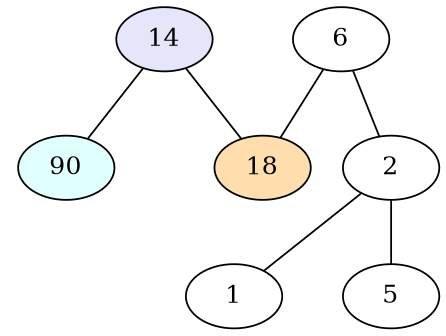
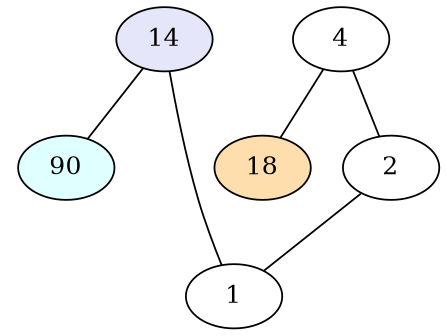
  digraph {
    edge [arrowhead=none]
    none [style=invisible]
    n2 [label=2]
-   6
+   6 [label=4]
    18 [fillcolor="#FFDEAD" style=filled]
    1
-   5
    14 [fillcolor="#E6E6FA" style=filled]
    n8 [fillcolor="#E0FFFF" label=90 style=filled]
    n2 -> 1
-   n2 -> 5
    6 -> n2
    6 -> 18
-   14 -> 18
+   14 -> 1
    14 -> n8
    n8 -> none [style=invisible]
  }
